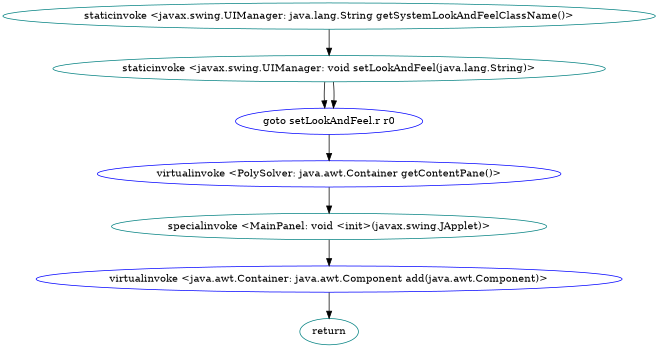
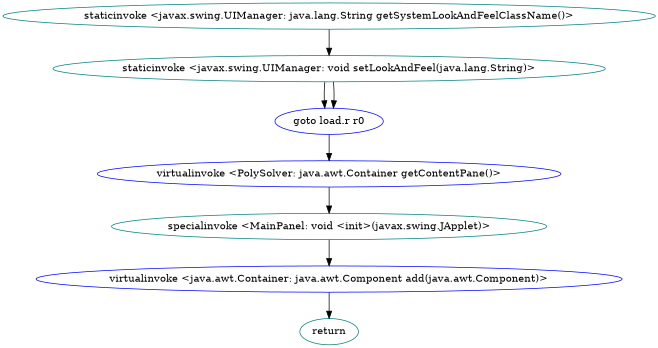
  digraph {
    fontname="DejaVu Serif"
    node [color=teal fontname="DejaVu Serif"]
    edge [fontname="DejaVu Serif"]
    "staticinvoke <javax.swing.UIManager: java.lang.String getSystemLookAndFeelClassName()>"
    "staticinvoke <javax.swing.UIManager: void setLookAndFeel(java.lang.String)>"
-   "goto load.r r0" [color=blue label="goto setLookAndFeel.r r0"]
+   "goto load.r r0" [color=blue]
    "virtualinvoke <PolySolver: java.awt.Container getContentPane()>" [color=blue]
    "specialinvoke <MainPanel: void <init>(javax.swing.JApplet)>"
    "virtualinvoke <java.awt.Container: java.awt.Component add(java.awt.Component)>" [color=blue]
    return
    "staticinvoke <javax.swing.UIManager: java.lang.String getSystemLookAndFeelClassName()>" -> "staticinvoke <javax.swing.UIManager: void setLookAndFeel(java.lang.String)>"
    "staticinvoke <javax.swing.UIManager: void setLookAndFeel(java.lang.String)>" -> "goto load.r r0"
    "staticinvoke <javax.swing.UIManager: void setLookAndFeel(java.lang.String)>" -> "goto load.r r0"
    "goto load.r r0" -> "virtualinvoke <PolySolver: java.awt.Container getContentPane()>"
    "virtualinvoke <PolySolver: java.awt.Container getContentPane()>" -> "specialinvoke <MainPanel: void <init>(javax.swing.JApplet)>"
    "specialinvoke <MainPanel: void <init>(javax.swing.JApplet)>" -> "virtualinvoke <java.awt.Container: java.awt.Component add(java.awt.Component)>"
    "virtualinvoke <java.awt.Container: java.awt.Component add(java.awt.Component)>" -> return
  }
